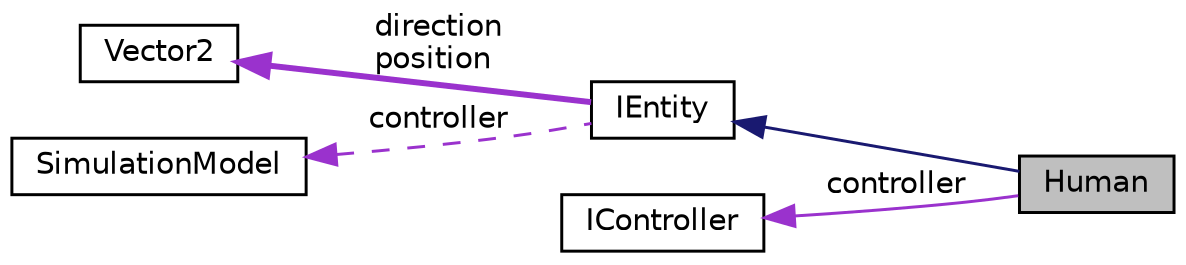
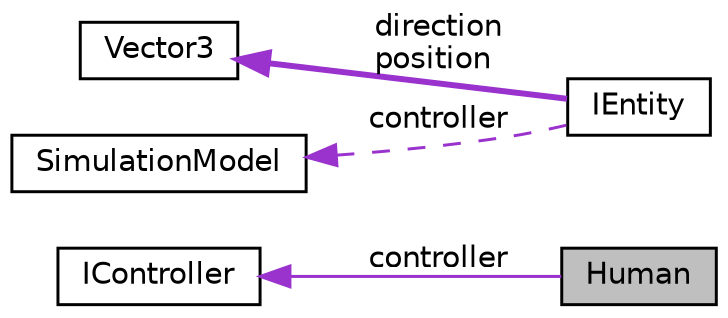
  digraph {
    rankdir=LR
    node [color=black fillcolor=white fontname=Helvetica fontsize=10 shape=record style=filled]
    edge [color=darkorchid3 dir=back fontname=Helvetica fontsize=10 labelfontname=Helvetica labelfontsize=10 style=solid]
    n1 [fillcolor=grey75 fontcolor=black height=0.2 label=Human width=0.4]
    n2 [height=0.2 label=IEntity width=0.4]
-   n3 [height=0.2 label=Vector2 width=0.4]
+   n3 [height=0.2 label=Vector3 width=0.4]
    n4 [height=0.2 label=SimulationModel width=0.4]
    n5 [height=0.2 label=IController width=0.4]
-   n2 -> n1 [color=midnightblue]
    n3 -> n2 [label=" direction\nposition" style=bold]
    n4 -> n2 [label=" controller" style=dashed]
    n5 -> n1 [label=" controller"]
  }
